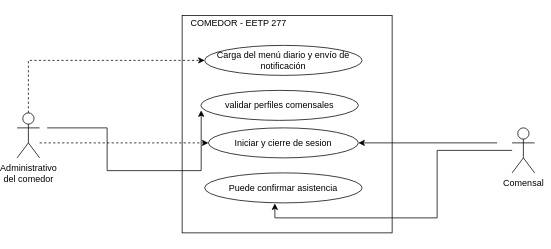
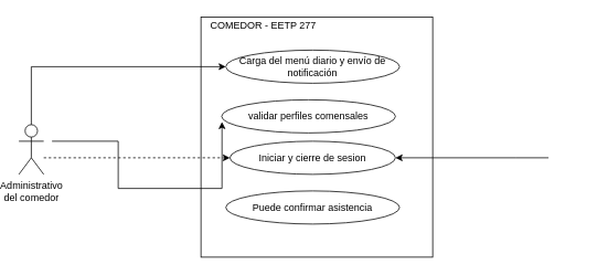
  <mxCell id="0" />
  <mxCell id="1" parent="0" />
  <mxCell id="2" value="" style="rounded=0;whiteSpace=wrap;html=1;" vertex="1" parent="1"><mxGeometry x="240" y="20" width="280" height="290" as="geometry" /></mxCell>
  <mxCell id="3" value="Carga del menú diario y envío de notificación" style="ellipse;whiteSpace=wrap;html=1;" vertex="1" parent="1"><mxGeometry x="270" y="60" width="210" height="40" as="geometry" /></mxCell>
  <mxCell id="4" style="edgeStyle=orthogonalEdgeStyle;rounded=0;orthogonalLoop=1;jettySize=auto;html=1;entryX=0.002;entryY=0.667;entryDx=0;entryDy=0;entryPerimeter=0;" edge="1" parent="1" target="11"><mxGeometry relative="1" as="geometry"><mxPoint x="60" y="170" as="sourcePoint" /><Array as="points"><mxPoint x="140" y="170" /><mxPoint x="140" y="227" /></Array></mxGeometry></mxCell>
  <mxCell id="5" style="edgeStyle=orthogonalEdgeStyle;rounded=0;orthogonalLoop=1;jettySize=auto;html=1;entryX=0;entryY=0.5;entryDx=0;entryDy=0;dashed=1;" edge="1" parent="1" source="7" target="12"><mxGeometry relative="1" as="geometry"><Array as="points"><mxPoint x="110" y="190" /><mxPoint x="110" y="190" /></Array></mxGeometry></mxCell>
- <mxCell id="6" style="edgeStyle=orthogonalEdgeStyle;rounded=0;orthogonalLoop=1;jettySize=auto;html=1;dashed=1;" edge="1" parent="1" source="7" target="3"><mxGeometry relative="1" as="geometry"><Array as="points"><mxPoint x="35" y="80" /></Array></mxGeometry></mxCell>
+ <mxCell id="6" style="edgeStyle=orthogonalEdgeStyle;rounded=0;orthogonalLoop=1;jettySize=auto;html=1;" edge="1" parent="1" source="7" target="3"><mxGeometry relative="1" as="geometry"><Array as="points"><mxPoint x="35" y="80" /></Array></mxGeometry></mxCell>
  <mxCell id="7" value="Administrativo &lt;br&gt;del comedor" style="shape=umlActor;verticalLabelPosition=bottom;verticalAlign=top;html=1;" vertex="1" parent="1"><mxGeometry x="20" y="150" width="30" height="60" as="geometry" /></mxCell>
- <mxCell id="8" style="edgeStyle=orthogonalEdgeStyle;rounded=0;orthogonalLoop=1;jettySize=auto;html=1;entryX=0.446;entryY=1.021;entryDx=0;entryDy=0;entryPerimeter=0;" edge="1" parent="1" source="10" target="13"><mxGeometry relative="1" as="geometry" /></mxCell>
  <mxCell id="9" style="edgeStyle=orthogonalEdgeStyle;rounded=0;orthogonalLoop=1;jettySize=auto;html=1;entryX=1;entryY=0.5;entryDx=0;entryDy=0;" edge="1" parent="1" target="12"><mxGeometry relative="1" as="geometry"><mxPoint x="660" y="190" as="sourcePoint" /><Array as="points"><mxPoint x="620" y="190" /><mxPoint x="620" y="190" /></Array></mxGeometry></mxCell>
- <mxCell id="10" value="Comensal" style="shape=umlActor;verticalLabelPosition=bottom;verticalAlign=top;html=1;" vertex="1" parent="1"><mxGeometry x="680" y="170" width="30" height="60" as="geometry" /></mxCell>
  <mxCell id="11" value="validar perfiles comensales" style="ellipse;whiteSpace=wrap;html=1;" vertex="1" parent="1"><mxGeometry x="265" y="120" width="210" height="40" as="geometry" /></mxCell>
  <mxCell id="12" value="Iniciar y cierre de sesion" style="ellipse;whiteSpace=wrap;html=1;" vertex="1" parent="1"><mxGeometry x="275" y="170" width="200" height="40" as="geometry" /></mxCell>
  <mxCell id="13" value="Puede confirmar asistencia" style="ellipse;whiteSpace=wrap;html=1;" vertex="1" parent="1"><mxGeometry x="270" y="230" width="210" height="40" as="geometry" /></mxCell>
  <mxCell id="14" value="COMEDOR - EETP 277" style="text;html=1;resizable=0;autosize=1;align=center;verticalAlign=middle;points=[];fillColor=none;strokeColor=none;rounded=0;" vertex="1" parent="1"><mxGeometry x="245" y="20" width="140" height="20" as="geometry" /></mxCell>
